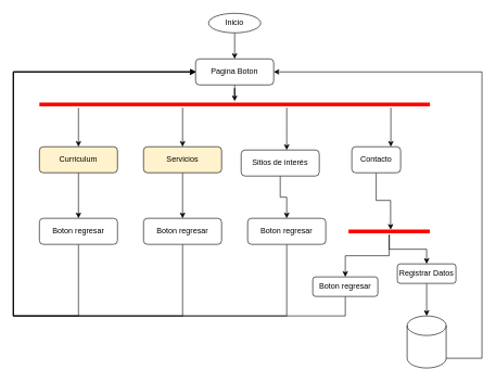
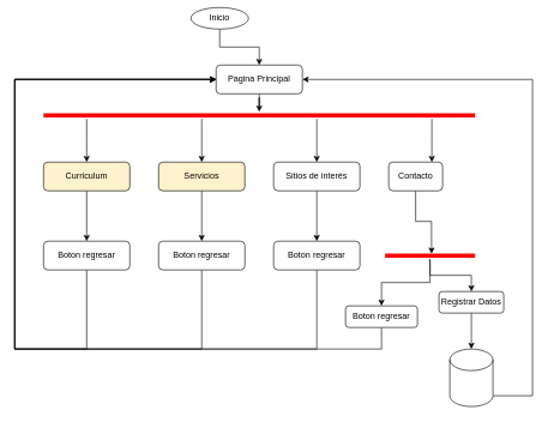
  <mxCell id="0" />
  <mxCell id="1" parent="0" />
  <mxCell id="2" style="edgeStyle=orthogonalEdgeStyle;rounded=0;orthogonalLoop=1;jettySize=auto;html=1;" edge="1" parent="1" source="3" target="18"><mxGeometry relative="1" as="geometry" /></mxCell>
- <mxCell id="3" value="Pagina Boton" style="rounded=1;whiteSpace=wrap;html=1;fontSize=12;glass=0;strokeWidth=1;shadow=0;" vertex="1" parent="1"><mxGeometry x="300" y="90" width="120" height="40" as="geometry" /></mxCell>
+ <mxCell id="3" value="Pagina Principal" style="rounded=1;whiteSpace=wrap;html=1;fontSize=12;glass=0;strokeWidth=1;shadow=0;" vertex="1" parent="1"><mxGeometry x="300" y="90" width="120" height="40" as="geometry" /></mxCell>
  <mxCell id="4" style="edgeStyle=orthogonalEdgeStyle;rounded=0;orthogonalLoop=1;jettySize=auto;html=1;" edge="1" parent="1" source="5" target="20"><mxGeometry relative="1" as="geometry" /></mxCell>
  <mxCell id="5" value="Curriculum" style="rounded=1;whiteSpace=wrap;html=1;fontSize=12;glass=0;strokeWidth=1;shadow=0;fillColor=#fff2cc;" vertex="1" parent="1"><mxGeometry x="60" y="225" width="120" height="40" as="geometry" /></mxCell>
  <mxCell id="6" style="edgeStyle=orthogonalEdgeStyle;rounded=0;orthogonalLoop=1;jettySize=auto;html=1;" edge="1" parent="1" source="7" target="24"><mxGeometry relative="1" as="geometry" /></mxCell>
- <mxCell id="7" value="Sitios de interés" style="rounded=1;whiteSpace=wrap;html=1;fontSize=12;glass=0;strokeWidth=1;shadow=0;" vertex="1" parent="1"><mxGeometry x="370" y="230" width="120" height="40" as="geometry" /></mxCell>
+ <mxCell id="7" value="Sitios de interés" style="rounded=1;whiteSpace=wrap;html=1;fontSize=12;glass=0;strokeWidth=1;shadow=0;" vertex="1" parent="1"><mxGeometry x="380" y="225" width="120" height="40" as="geometry" /></mxCell>
  <mxCell id="8" style="edgeStyle=orthogonalEdgeStyle;rounded=0;orthogonalLoop=1;jettySize=auto;html=1;" edge="1" parent="1" source="9" target="22"><mxGeometry relative="1" as="geometry" /></mxCell>
  <mxCell id="9" value="Servicios" style="rounded=1;whiteSpace=wrap;html=1;fontSize=12;glass=0;strokeWidth=1;shadow=0;fillColor=#fff2cc;" vertex="1" parent="1"><mxGeometry x="220" y="225" width="120" height="40" as="geometry" /></mxCell>
  <mxCell id="10" style="edgeStyle=orthogonalEdgeStyle;rounded=0;orthogonalLoop=1;jettySize=auto;html=1;" edge="1" parent="1" source="11" target="3"><mxGeometry relative="1" as="geometry" /></mxCell>
- <mxCell id="11" value="Inicio" style="ellipse;whiteSpace=wrap;html=1;" vertex="1" parent="1"><mxGeometry x="320" y="20" width="80" height="30" as="geometry" /></mxCell>
+ <mxCell id="11" value="Inicio" style="ellipse;whiteSpace=wrap;html=1;" vertex="1" parent="1"><mxGeometry x="265" y="10" width="80" height="30" as="geometry" /></mxCell>
  <mxCell id="12" style="edgeStyle=orthogonalEdgeStyle;rounded=0;orthogonalLoop=1;jettySize=auto;html=1;entryX=0.517;entryY=0.24;entryDx=0;entryDy=0;entryPerimeter=0;" edge="1" parent="1" source="13" target="29"><mxGeometry relative="1" as="geometry" /></mxCell>
  <mxCell id="13" value="Contacto" style="rounded=1;whiteSpace=wrap;html=1;fontSize=12;glass=0;strokeWidth=1;shadow=0;" vertex="1" parent="1"><mxGeometry x="540" y="225" width="75" height="40" as="geometry" /></mxCell>
  <mxCell id="14" style="edgeStyle=orthogonalEdgeStyle;rounded=0;orthogonalLoop=1;jettySize=auto;html=1;" edge="1" parent="1" source="18" target="5"><mxGeometry relative="1" as="geometry"><Array as="points"><mxPoint x="120" y="195" /><mxPoint x="120" y="195" /></Array></mxGeometry></mxCell>
  <mxCell id="15" style="edgeStyle=orthogonalEdgeStyle;rounded=0;orthogonalLoop=1;jettySize=auto;html=1;" edge="1" parent="1" source="18" target="7"><mxGeometry relative="1" as="geometry"><Array as="points"><mxPoint x="440" y="195" /><mxPoint x="440" y="195" /></Array></mxGeometry></mxCell>
  <mxCell id="16" style="edgeStyle=orthogonalEdgeStyle;rounded=0;orthogonalLoop=1;jettySize=auto;html=1;" edge="1" parent="1" source="18" target="13"><mxGeometry relative="1" as="geometry"><Array as="points"><mxPoint x="600" y="195" /><mxPoint x="600" y="195" /></Array></mxGeometry></mxCell>
  <mxCell id="17" style="edgeStyle=orthogonalEdgeStyle;rounded=0;orthogonalLoop=1;jettySize=auto;html=1;" edge="1" parent="1" source="18" target="9"><mxGeometry relative="1" as="geometry"><Array as="points"><mxPoint x="280" y="175" /><mxPoint x="280" y="175" /></Array></mxGeometry></mxCell>
  <mxCell id="18" value="" style="shape=line;html=1;strokeWidth=6;strokeColor=#ff0000;" vertex="1" parent="1"><mxGeometry x="60" y="155" width="600" height="10" as="geometry" /></mxCell>
  <mxCell id="19" style="edgeStyle=orthogonalEdgeStyle;rounded=0;orthogonalLoop=1;jettySize=auto;html=1;entryX=0;entryY=0.5;entryDx=0;entryDy=0;" edge="1" parent="1" source="20" target="3"><mxGeometry relative="1" as="geometry"><Array as="points"><mxPoint x="120" y="485" /><mxPoint x="20" y="485" /><mxPoint x="20" y="110" /></Array></mxGeometry></mxCell>
  <mxCell id="20" value="Boton regresar" style="rounded=1;whiteSpace=wrap;html=1;fontSize=12;glass=0;strokeWidth=1;shadow=0;" vertex="1" parent="1"><mxGeometry x="60" y="335" width="120" height="40" as="geometry" /></mxCell>
  <mxCell id="21" style="edgeStyle=orthogonalEdgeStyle;rounded=0;orthogonalLoop=1;jettySize=auto;html=1;" edge="1" parent="1" source="22" target="3"><mxGeometry relative="1" as="geometry"><Array as="points"><mxPoint x="280" y="485" /><mxPoint x="20" y="485" /><mxPoint x="20" y="110" /></Array></mxGeometry></mxCell>
  <mxCell id="22" value="Boton regresar" style="rounded=1;whiteSpace=wrap;html=1;fontSize=12;glass=0;strokeWidth=1;shadow=0;" vertex="1" parent="1"><mxGeometry x="220" y="335" width="120" height="40" as="geometry" /></mxCell>
  <mxCell id="23" style="edgeStyle=orthogonalEdgeStyle;rounded=0;orthogonalLoop=1;jettySize=auto;html=1;entryX=0;entryY=0.5;entryDx=0;entryDy=0;" edge="1" parent="1" source="24" target="3"><mxGeometry relative="1" as="geometry"><Array as="points"><mxPoint x="440" y="485" /><mxPoint x="20" y="485" /><mxPoint x="20" y="110" /></Array></mxGeometry></mxCell>
  <mxCell id="24" value="Boton regresar" style="rounded=1;whiteSpace=wrap;html=1;fontSize=12;glass=0;strokeWidth=1;shadow=0;" vertex="1" parent="1"><mxGeometry x="380" y="335" width="120" height="40" as="geometry" /></mxCell>
  <mxCell id="25" style="edgeStyle=orthogonalEdgeStyle;rounded=0;orthogonalLoop=1;jettySize=auto;html=1;" edge="1" parent="1" source="26" target="33"><mxGeometry relative="1" as="geometry" /></mxCell>
  <mxCell id="26" value="Registrar Datos" style="rounded=1;whiteSpace=wrap;html=1;fontSize=12;glass=0;strokeWidth=1;shadow=0;" vertex="1" parent="1"><mxGeometry x="610" y="405" width="90" height="30" as="geometry" /></mxCell>
  <mxCell id="27" style="edgeStyle=orthogonalEdgeStyle;rounded=0;orthogonalLoop=1;jettySize=auto;html=1;" edge="1" parent="1" source="29" target="31"><mxGeometry relative="1" as="geometry" /></mxCell>
  <mxCell id="28" style="edgeStyle=orthogonalEdgeStyle;rounded=0;orthogonalLoop=1;jettySize=auto;html=1;" edge="1" parent="1" source="29" target="26"><mxGeometry relative="1" as="geometry" /></mxCell>
  <mxCell id="29" value="" style="shape=line;html=1;strokeWidth=6;strokeColor=#ff0000;" vertex="1" parent="1"><mxGeometry x="535" y="350" width="125" height="10" as="geometry" /></mxCell>
  <mxCell id="30" style="edgeStyle=orthogonalEdgeStyle;rounded=0;orthogonalLoop=1;jettySize=auto;html=1;entryX=0;entryY=0.5;entryDx=0;entryDy=0;" edge="1" parent="1" source="31" target="3"><mxGeometry relative="1" as="geometry"><Array as="points"><mxPoint x="530" y="485" /><mxPoint x="20" y="485" /><mxPoint x="20" y="110" /></Array></mxGeometry></mxCell>
  <mxCell id="31" value="Boton regresar" style="rounded=1;whiteSpace=wrap;html=1;fontSize=12;glass=0;strokeWidth=1;shadow=0;" vertex="1" parent="1"><mxGeometry x="480" y="425" width="100" height="30" as="geometry" /></mxCell>
  <mxCell id="32" style="edgeStyle=orthogonalEdgeStyle;rounded=0;orthogonalLoop=1;jettySize=auto;html=1;entryX=1;entryY=0.5;entryDx=0;entryDy=0;" edge="1" parent="1" source="33" target="3"><mxGeometry relative="1" as="geometry"><Array as="points"><mxPoint x="740" y="550" /><mxPoint x="740" y="110" /></Array></mxGeometry></mxCell>
  <mxCell id="33" value="" style="shape=cylinder3;whiteSpace=wrap;html=1;boundedLbl=1;backgroundOutline=1;size=15;" vertex="1" parent="1"><mxGeometry x="625" y="485" width="60" height="80" as="geometry" /></mxCell>
